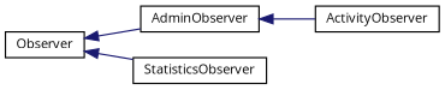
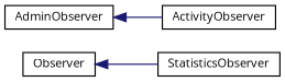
  digraph {
    fontname="Open Sans"
    rankdir=LR
    node [color=black fillcolor=white fontname="Open Sans" fontsize=10 shape=record style=filled]
    edge [color=midnightblue dir=back fontname="Open Sans" fontsize=10 labelfontname=Helvetica labelfontsize=10 style=solid]
    n1 [height=0.2 label=Observer width=0.4]
    n2 [height=0.2 label=AdminObserver width=0.4]
    n3 [height=0.2 label=StatisticsObserver width=0.4]
    n4 [height=0.2 label=ActivityObserver width=0.4]
-   n1 -> n2
    n1 -> n3
    n2 -> n4
  }
